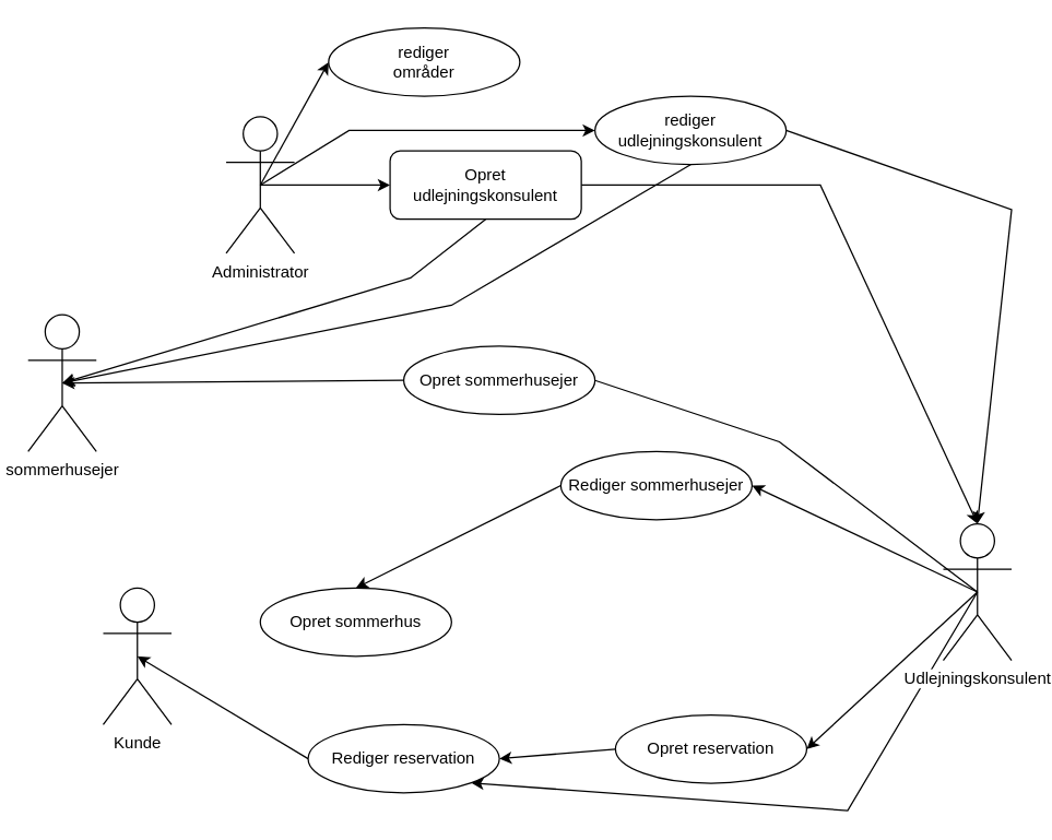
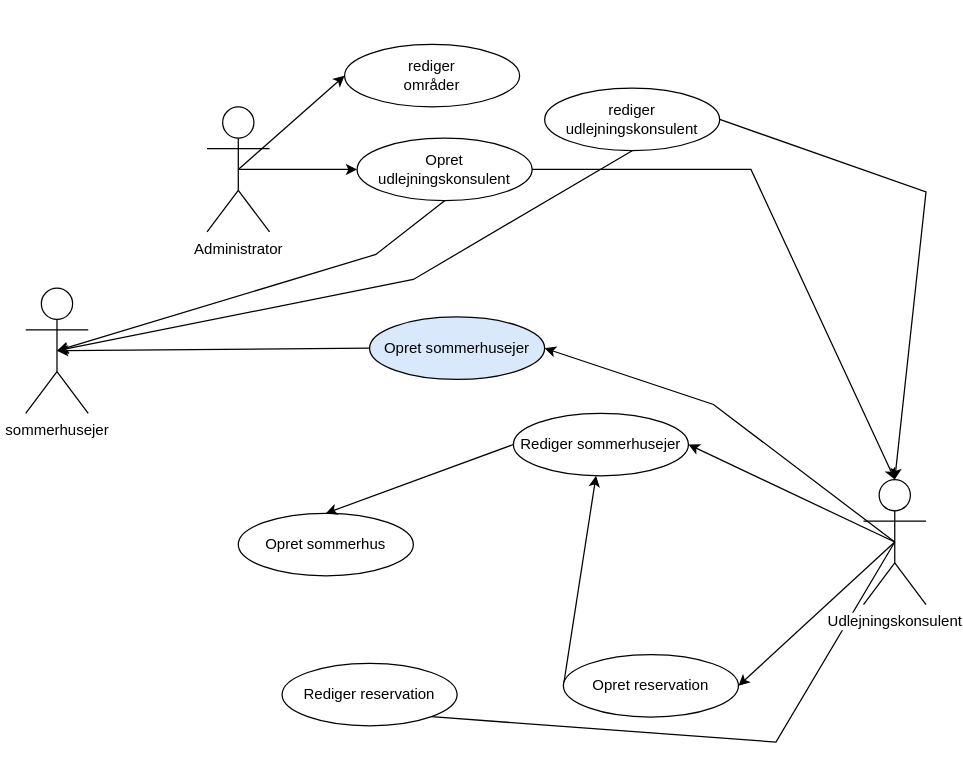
  <mxCell id="0" />
  <mxCell id="1" parent="0" />
- <mxCell id="2" style="rounded=0;orthogonalLoop=1;jettySize=auto;html=1;exitX=0.5;exitY=0.5;exitDx=0;exitDy=0;exitPerimeter=0;entryX=1;entryY=0.5;entryDx=0;entryDy=0;endArrow=none;" edge="1" parent="1" source="6" target="8"><mxGeometry relative="1" as="geometry"><Array as="points"><mxPoint x="570" y="323" /></Array></mxGeometry></mxCell>
+ <mxCell id="2" style="rounded=0;orthogonalLoop=1;jettySize=auto;html=1;exitX=0.5;exitY=0.5;exitDx=0;exitDy=0;exitPerimeter=0;entryX=1;entryY=0.5;entryDx=0;entryDy=0;" edge="1" parent="1" source="6" target="8"><mxGeometry relative="1" as="geometry"><Array as="points"><mxPoint x="570" y="323" /></Array></mxGeometry></mxCell>
  <mxCell id="3" style="edgeStyle=none;rounded=0;orthogonalLoop=1;jettySize=auto;html=1;exitX=0.5;exitY=0.5;exitDx=0;exitDy=0;exitPerimeter=0;entryX=1;entryY=0.5;entryDx=0;entryDy=0;" edge="1" parent="1" source="6" target="11"><mxGeometry relative="1" as="geometry" /></mxCell>
  <mxCell id="4" style="edgeStyle=none;rounded=0;orthogonalLoop=1;jettySize=auto;html=1;exitX=0.5;exitY=0.5;exitDx=0;exitDy=0;exitPerimeter=0;entryX=1;entryY=0.5;entryDx=0;entryDy=0;" edge="1" parent="1" source="6" target="13"><mxGeometry relative="1" as="geometry" /></mxCell>
- <mxCell id="5" style="edgeStyle=none;rounded=0;orthogonalLoop=1;jettySize=auto;html=1;exitX=0.5;exitY=0.5;exitDx=0;exitDy=0;exitPerimeter=0;entryX=1;entryY=1;entryDx=0;entryDy=0;" edge="1" parent="1" source="6" target="15"><mxGeometry relative="1" as="geometry"><Array as="points"><mxPoint x="620" y="593" /></Array></mxGeometry></mxCell>
+ <mxCell id="5" style="edgeStyle=none;rounded=0;orthogonalLoop=1;jettySize=auto;html=1;exitX=0.5;exitY=0.5;exitDx=0;exitDy=0;exitPerimeter=0;entryX=1;entryY=1;entryDx=0;entryDy=0;endArrow=none;" edge="1" parent="1" source="6" target="15"><mxGeometry relative="1" as="geometry"><Array as="points"><mxPoint x="620" y="593" /></Array></mxGeometry></mxCell>
  <mxCell id="6" value="Udlejningskonsulent" style="shape=umlActor;verticalLabelPosition=bottom;labelBackgroundColor=#ffffff;verticalAlign=top;html=1;outlineConnect=0;" vertex="1" parent="1"><mxGeometry x="690" y="383" width="50" height="100" as="geometry" /></mxCell>
  <mxCell id="7" style="edgeStyle=none;rounded=0;orthogonalLoop=1;jettySize=auto;html=1;exitX=0;exitY=0.5;exitDx=0;exitDy=0;entryX=0.5;entryY=0.5;entryDx=0;entryDy=0;entryPerimeter=0;" edge="1" parent="1" source="8" target="28"><mxGeometry relative="1" as="geometry" /></mxCell>
- <mxCell id="8" value="Opret sommerhusejer" style="ellipse;whiteSpace=wrap;html=1;" vertex="1" parent="1"><mxGeometry x="295" y="253" width="140" height="50" as="geometry" /></mxCell>
- <mxCell id="9" value="Opret sommerhus" style="ellipse;whiteSpace=wrap;html=1;" vertex="1" parent="1"><mxGeometry x="190" y="430" width="140" height="50" as="geometry" /></mxCell>
+ <mxCell id="8" value="Opret sommerhusejer" style="ellipse;whiteSpace=wrap;html=1;fillColor=#dae8fc;" vertex="1" parent="1"><mxGeometry x="295" y="253" width="140" height="50" as="geometry" /></mxCell>
+ <mxCell id="9" value="Opret sommerhus" style="ellipse;whiteSpace=wrap;html=1;" vertex="1" parent="1"><mxGeometry x="190" y="410" width="140" height="50" as="geometry" /></mxCell>
  <mxCell id="10" style="edgeStyle=none;rounded=0;orthogonalLoop=1;jettySize=auto;html=1;exitX=0;exitY=0.5;exitDx=0;exitDy=0;entryX=0.5;entryY=0;entryDx=0;entryDy=0;" edge="1" parent="1" source="11" target="9"><mxGeometry relative="1" as="geometry" /></mxCell>
  <mxCell id="11" value="Rediger sommerhusejer" style="ellipse;whiteSpace=wrap;html=1;" vertex="1" parent="1"><mxGeometry x="410" y="330" width="140" height="50" as="geometry" /></mxCell>
- <mxCell id="12" style="edgeStyle=none;rounded=0;orthogonalLoop=1;jettySize=auto;html=1;exitX=0;exitY=0.5;exitDx=0;exitDy=0;entryX=1;entryY=0.5;entryDx=0;entryDy=0;" edge="1" parent="1" source="13" target="15"><mxGeometry relative="1" as="geometry" /></mxCell>
+ <mxCell id="12" style="edgeStyle=none;rounded=0;orthogonalLoop=1;jettySize=auto;html=1;exitX=0;exitY=0.5;exitDx=0;exitDy=0;" edge="1" parent="1" source="13" target="11"><mxGeometry relative="1" as="geometry" /></mxCell>
  <mxCell id="13" value="Opret reservation" style="ellipse;whiteSpace=wrap;html=1;" vertex="1" parent="1"><mxGeometry x="450" y="523" width="140" height="50" as="geometry" /></mxCell>
- <mxCell id="14" style="edgeStyle=none;rounded=0;orthogonalLoop=1;jettySize=auto;html=1;exitX=0;exitY=0.5;exitDx=0;exitDy=0;entryX=0.5;entryY=0.5;entryDx=0;entryDy=0;entryPerimeter=0;" edge="1" parent="1" source="15" target="27"><mxGeometry relative="1" as="geometry"><Array as="points" /></mxGeometry></mxCell>
  <mxCell id="15" value="Rediger reservation" style="ellipse;whiteSpace=wrap;html=1;" vertex="1" parent="1"><mxGeometry x="225" y="530" width="140" height="50" as="geometry" /></mxCell>
  <mxCell id="16" style="edgeStyle=none;rounded=0;orthogonalLoop=1;jettySize=auto;html=1;exitX=0.5;exitY=1;exitDx=0;exitDy=0;entryX=0.5;entryY=0.5;entryDx=0;entryDy=0;entryPerimeter=0;" edge="1" parent="1" source="18" target="28"><mxGeometry relative="1" as="geometry"><Array as="points"><mxPoint x="300" y="203" /></Array></mxGeometry></mxCell>
  <mxCell id="17" style="edgeStyle=none;rounded=0;orthogonalLoop=1;jettySize=auto;html=1;exitX=1;exitY=0.5;exitDx=0;exitDy=0;entryX=0.5;entryY=0;entryDx=0;entryDy=0;entryPerimeter=0;" edge="1" parent="1" source="18" target="6"><mxGeometry relative="1" as="geometry"><Array as="points"><mxPoint x="600" y="135" /></Array></mxGeometry></mxCell>
- <mxCell id="18" value="Opret udlejningskonsulent" style="whiteSpace=wrap;html=1;rounded=1;" vertex="1" parent="1"><mxGeometry x="285" y="110" width="140" height="50" as="geometry" /></mxCell>
+ <mxCell id="18" value="Opret udlejningskonsulent" style="ellipse;whiteSpace=wrap;html=1;" vertex="1" parent="1"><mxGeometry x="285" y="110" width="140" height="50" as="geometry" /></mxCell>
  <mxCell id="19" style="edgeStyle=none;rounded=0;orthogonalLoop=1;jettySize=auto;html=1;exitX=0.5;exitY=1;exitDx=0;exitDy=0;entryX=0.5;entryY=0.5;entryDx=0;entryDy=0;entryPerimeter=0;" edge="1" parent="1" source="21" target="28"><mxGeometry relative="1" as="geometry"><Array as="points"><mxPoint x="330" y="223" /></Array></mxGeometry></mxCell>
  <mxCell id="20" style="edgeStyle=none;rounded=0;orthogonalLoop=1;jettySize=auto;html=1;exitX=1;exitY=0.5;exitDx=0;exitDy=0;entryX=0.5;entryY=0;entryDx=0;entryDy=0;entryPerimeter=0;" edge="1" parent="1" source="21" target="6"><mxGeometry relative="1" as="geometry"><Array as="points"><mxPoint x="740" y="153" /></Array></mxGeometry></mxCell>
  <mxCell id="21" value="rediger&lt;br&gt;udlejningskonsulent" style="ellipse;whiteSpace=wrap;html=1;" vertex="1" parent="1"><mxGeometry x="435" y="70" width="140" height="50" as="geometry" /></mxCell>
- <mxCell id="22" value="rediger&lt;br&gt;områder" style="ellipse;whiteSpace=wrap;html=1;" vertex="1" parent="1"><mxGeometry x="240" y="20" width="140" height="50" as="geometry" /></mxCell>
+ <mxCell id="22" value="rediger&lt;br&gt;områder" style="ellipse;whiteSpace=wrap;html=1;" vertex="1" parent="1"><mxGeometry x="275" y="35" width="140" height="50" as="geometry" /></mxCell>
  <mxCell id="23" style="edgeStyle=none;rounded=0;orthogonalLoop=1;jettySize=auto;html=1;exitX=0.5;exitY=0.5;exitDx=0;exitDy=0;exitPerimeter=0;entryX=0;entryY=0.5;entryDx=0;entryDy=0;" edge="1" parent="1" source="26" target="18"><mxGeometry relative="1" as="geometry" /></mxCell>
- <mxCell id="24" style="edgeStyle=none;rounded=0;orthogonalLoop=1;jettySize=auto;html=1;exitX=0.5;exitY=0.5;exitDx=0;exitDy=0;exitPerimeter=0;entryX=0;entryY=0.5;entryDx=0;entryDy=0;" edge="1" parent="1" source="26" target="21"><mxGeometry relative="1" as="geometry"><Array as="points"><mxPoint x="255" y="95" /></Array></mxGeometry></mxCell>
  <mxCell id="25" style="edgeStyle=none;rounded=0;orthogonalLoop=1;jettySize=auto;html=1;exitX=0.5;exitY=0.5;exitDx=0;exitDy=0;exitPerimeter=0;entryX=0;entryY=0.5;entryDx=0;entryDy=0;" edge="1" parent="1" source="26" target="22"><mxGeometry relative="1" as="geometry"><Array as="points" /></mxGeometry></mxCell>
  <mxCell id="26" value="Administrator" style="shape=umlActor;verticalLabelPosition=bottom;labelBackgroundColor=#ffffff;verticalAlign=top;html=1;outlineConnect=0;" vertex="1" parent="1"><mxGeometry x="165" y="85" width="50" height="100" as="geometry" /></mxCell>
- <mxCell id="27" value="Kunde" style="shape=umlActor;verticalLabelPosition=bottom;labelBackgroundColor=#ffffff;verticalAlign=top;html=1;outlineConnect=0;" vertex="1" parent="1"><mxGeometry x="75" y="430" width="50" height="100" as="geometry" /></mxCell>
  <mxCell id="28" value="sommerhusejer" style="shape=umlActor;verticalLabelPosition=bottom;labelBackgroundColor=#ffffff;verticalAlign=top;html=1;outlineConnect=0;" vertex="1" parent="1"><mxGeometry x="20" y="230" width="50" height="100" as="geometry" /></mxCell>
